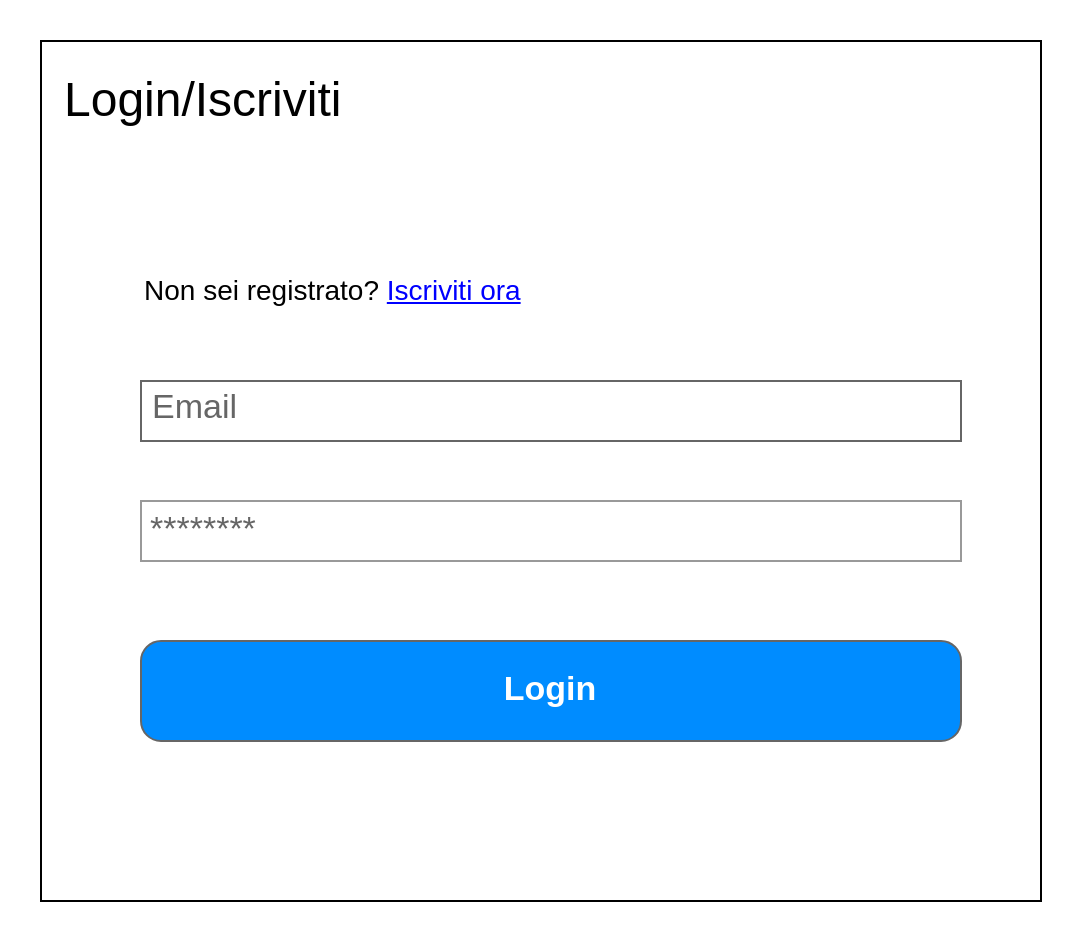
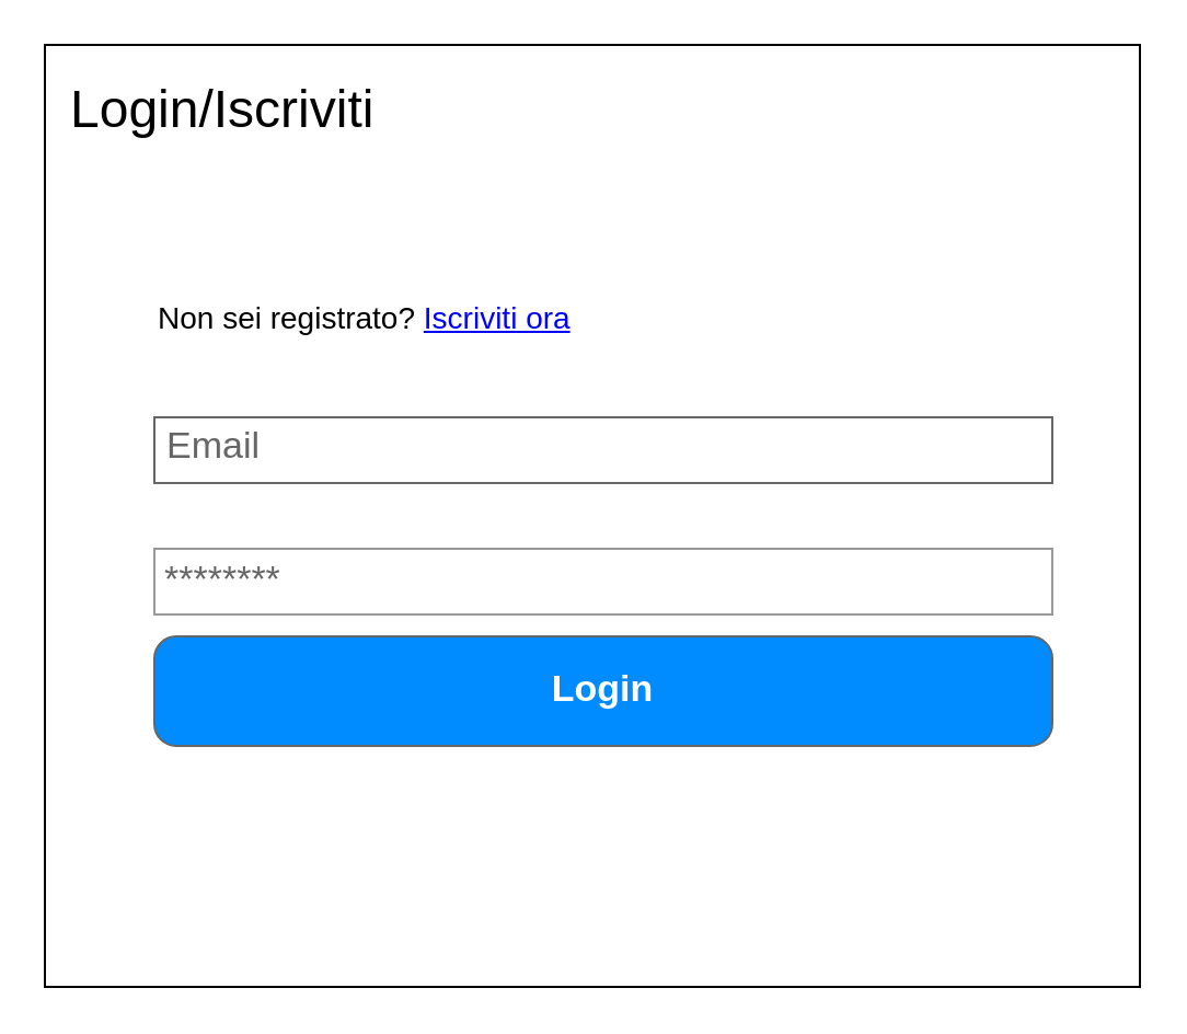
  <mxCell id="0" />
  <mxCell id="1" parent="0" />
  <mxCell id="2" value="" style="rounded=0;whiteSpace=wrap;html=1;" vertex="1" parent="1"><mxGeometry x="20" y="20" width="500" height="430" as="geometry" /></mxCell>
- <mxCell id="3" value="Login" style="strokeWidth=1;shadow=0;dashed=0;align=center;html=1;shape=mxgraph.mockup.buttons.button;strokeColor=#666666;fontColor=#ffffff;mainText=;buttonStyle=round;fontSize=17;fontStyle=1;fillColor=#008cff;whiteSpace=wrap;" vertex="1" parent="1"><mxGeometry x="70" y="320" width="410" height="50" as="geometry" /></mxCell>
+ <mxCell id="3" value="Login" style="strokeWidth=1;shadow=0;dashed=0;align=center;html=1;shape=mxgraph.mockup.buttons.button;strokeColor=#666666;fontColor=#ffffff;mainText=;buttonStyle=round;fontSize=17;fontStyle=1;fillColor=#008cff;whiteSpace=wrap;" vertex="1" parent="1"><mxGeometry x="70" y="290" width="410" height="50" as="geometry" /></mxCell>
  <mxCell id="4" value="********" style="strokeWidth=1;shadow=0;dashed=0;align=center;html=1;shape=mxgraph.mockup.forms.pwField;strokeColor=#999999;mainText=;align=left;fontColor=#666666;fontSize=17;spacingLeft=3;" vertex="1" parent="1"><mxGeometry x="70" y="250" width="410" height="30" as="geometry" /></mxCell>
  <mxCell id="5" value="Email" style="strokeWidth=1;shadow=0;dashed=0;align=center;html=1;shape=mxgraph.mockup.text.textBox;fontColor=#666666;align=left;fontSize=17;spacingLeft=4;spacingTop=-3;strokeColor=#666666;mainText=" vertex="1" parent="1"><mxGeometry x="70" y="190" width="410" height="30" as="geometry" /></mxCell>
  <mxCell id="6" value="&lt;div&gt;&lt;span style=&quot;font-size: 14px&quot;&gt;Non sei registrato? &lt;font color=&quot;#0000ff&quot;&gt;&lt;u&gt;Iscriviti ora&lt;/u&gt;&lt;/font&gt;&lt;/span&gt;&lt;/div&gt;" style="text;html=1;strokeColor=none;fillColor=none;align=left;verticalAlign=middle;whiteSpace=wrap;rounded=0;" vertex="1" parent="1"><mxGeometry x="70" y="120" width="240" height="50" as="geometry" /></mxCell>
  <mxCell id="7" value="&lt;font style=&quot;font-size: 24px&quot;&gt;Login/Iscriviti&lt;/font&gt;" style="text;html=1;strokeColor=none;fillColor=none;align=left;verticalAlign=middle;whiteSpace=wrap;rounded=0;" vertex="1" parent="1"><mxGeometry x="30" y="30" width="230" height="40" as="geometry" /></mxCell>
